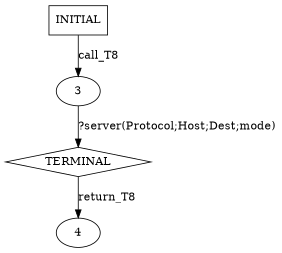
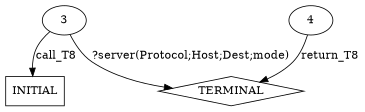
  digraph {
    n1 [label=INITIAL shape=box]
    n2 [label=3]
    n3 [label=TERMINAL shape=diamond]
    n4 [label=4]
-   n1 -> n2 [label=call_T8]
+   n2 -> n1 [label=call_T8]
    n2 -> n3 [label="?server(Protocol;Host;Dest;mode)"]
-   n3 -> n4 [label=return_T8]
+   n4 -> n3 [label=return_T8]
  }
